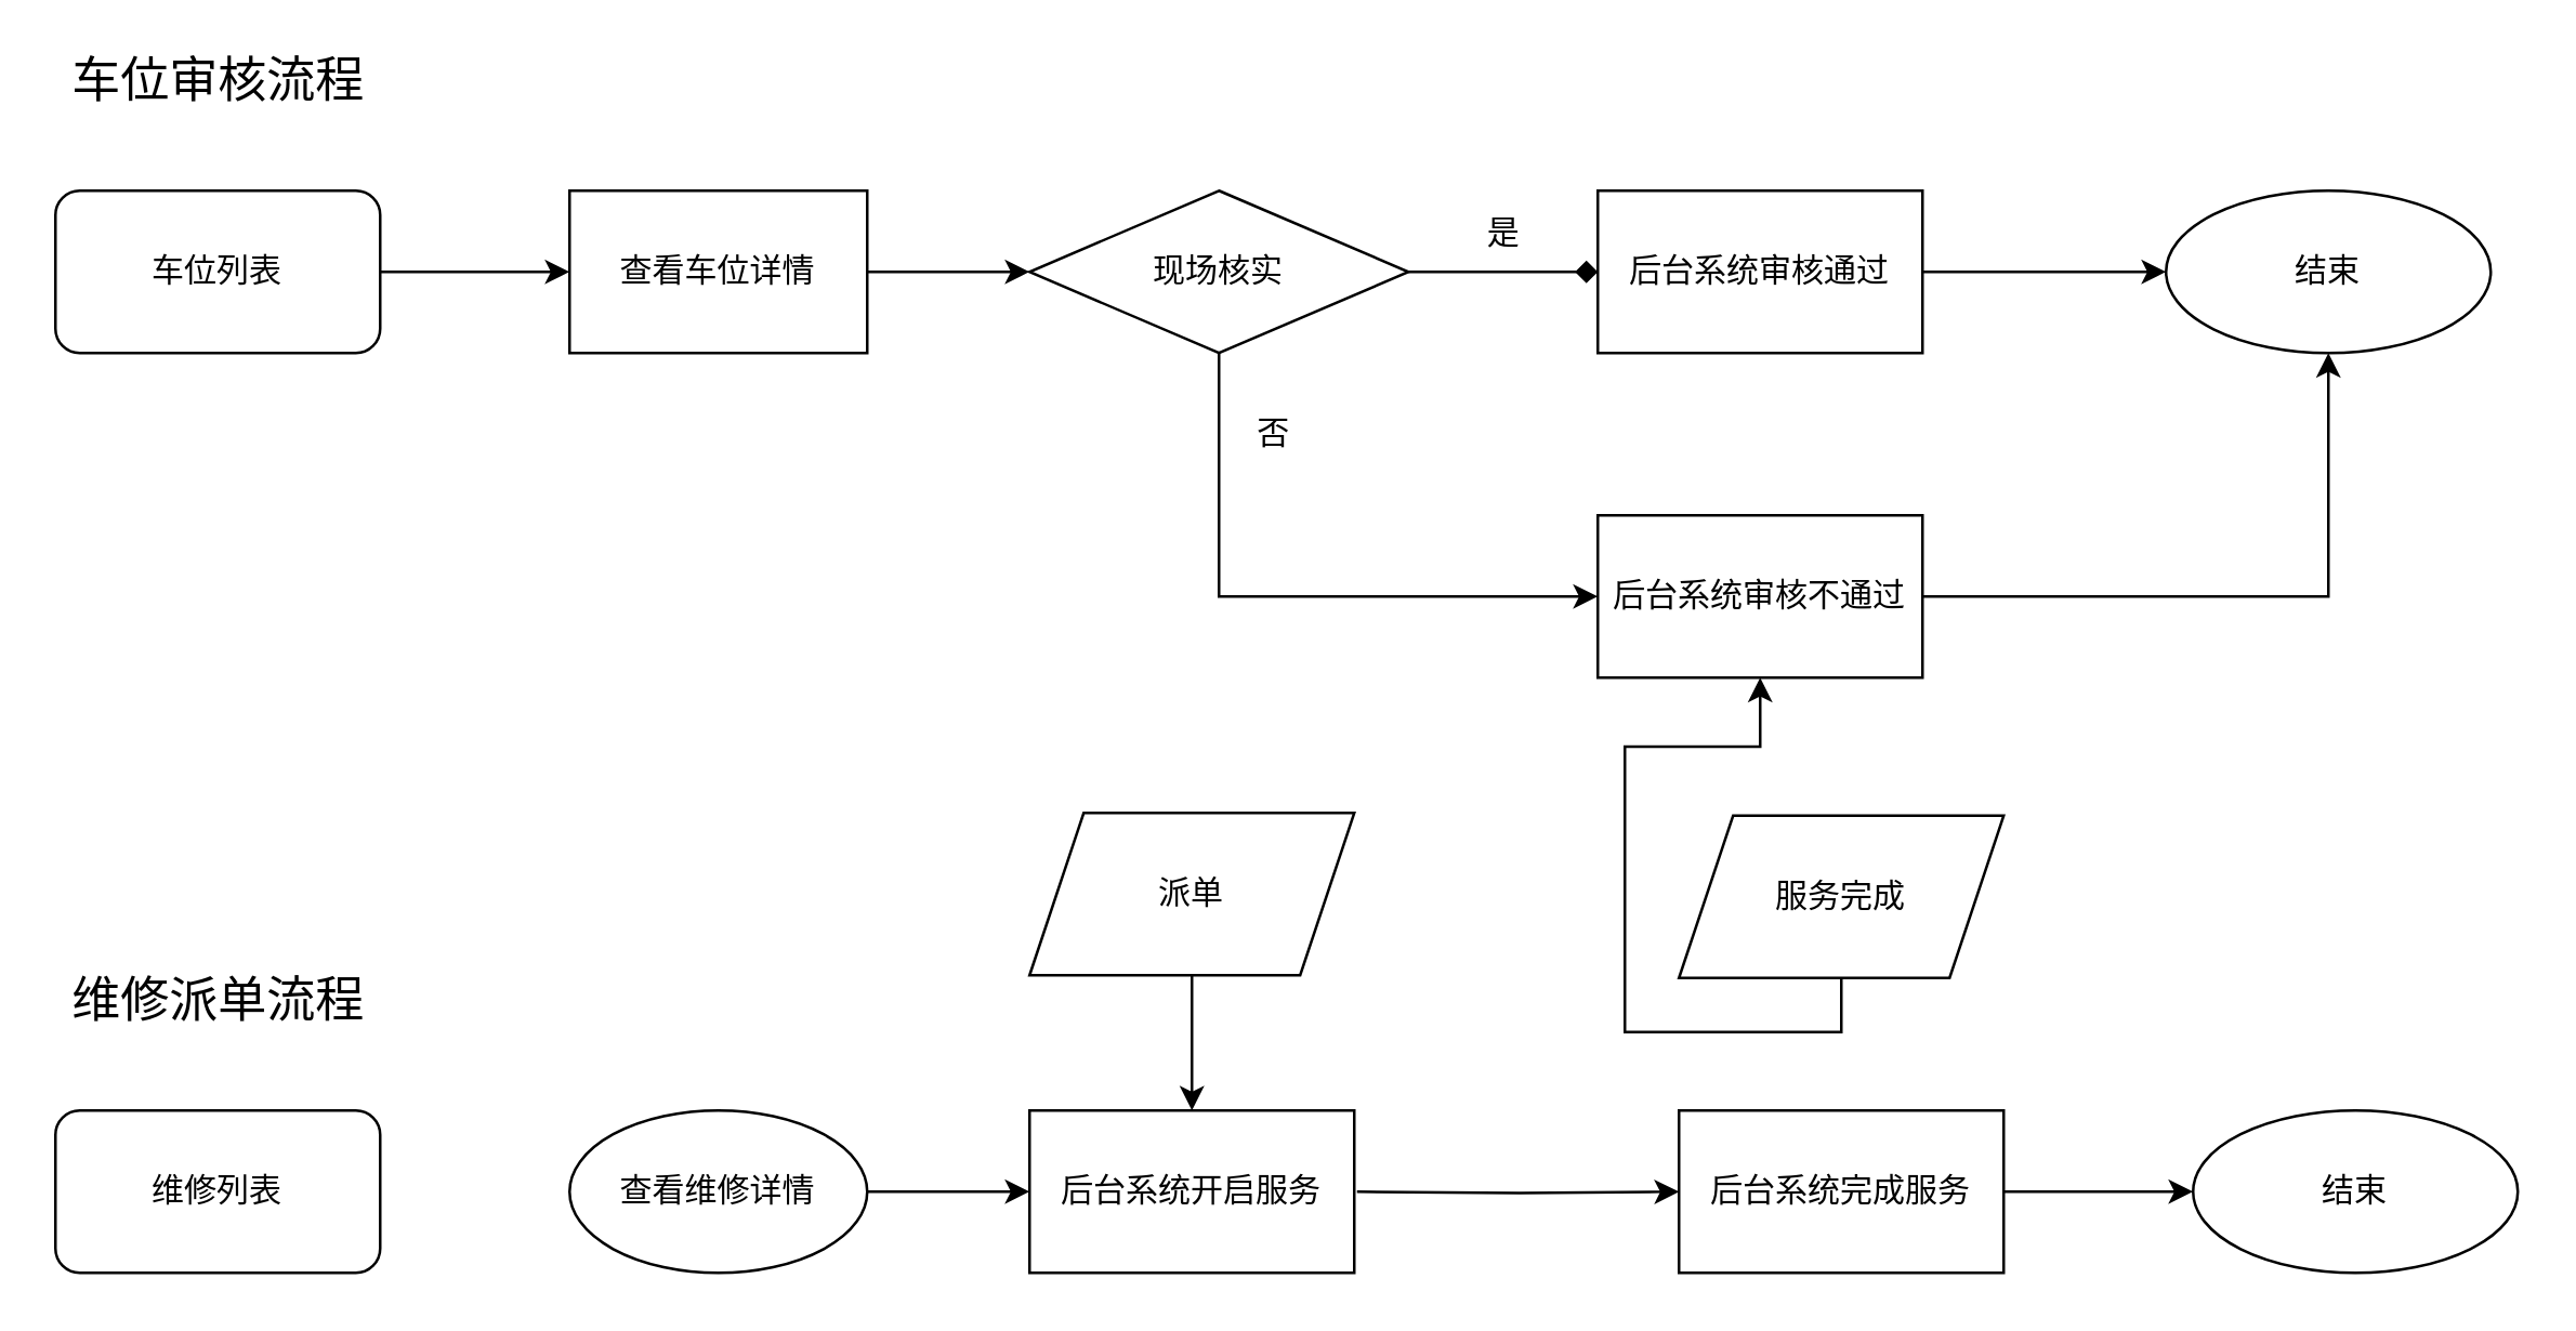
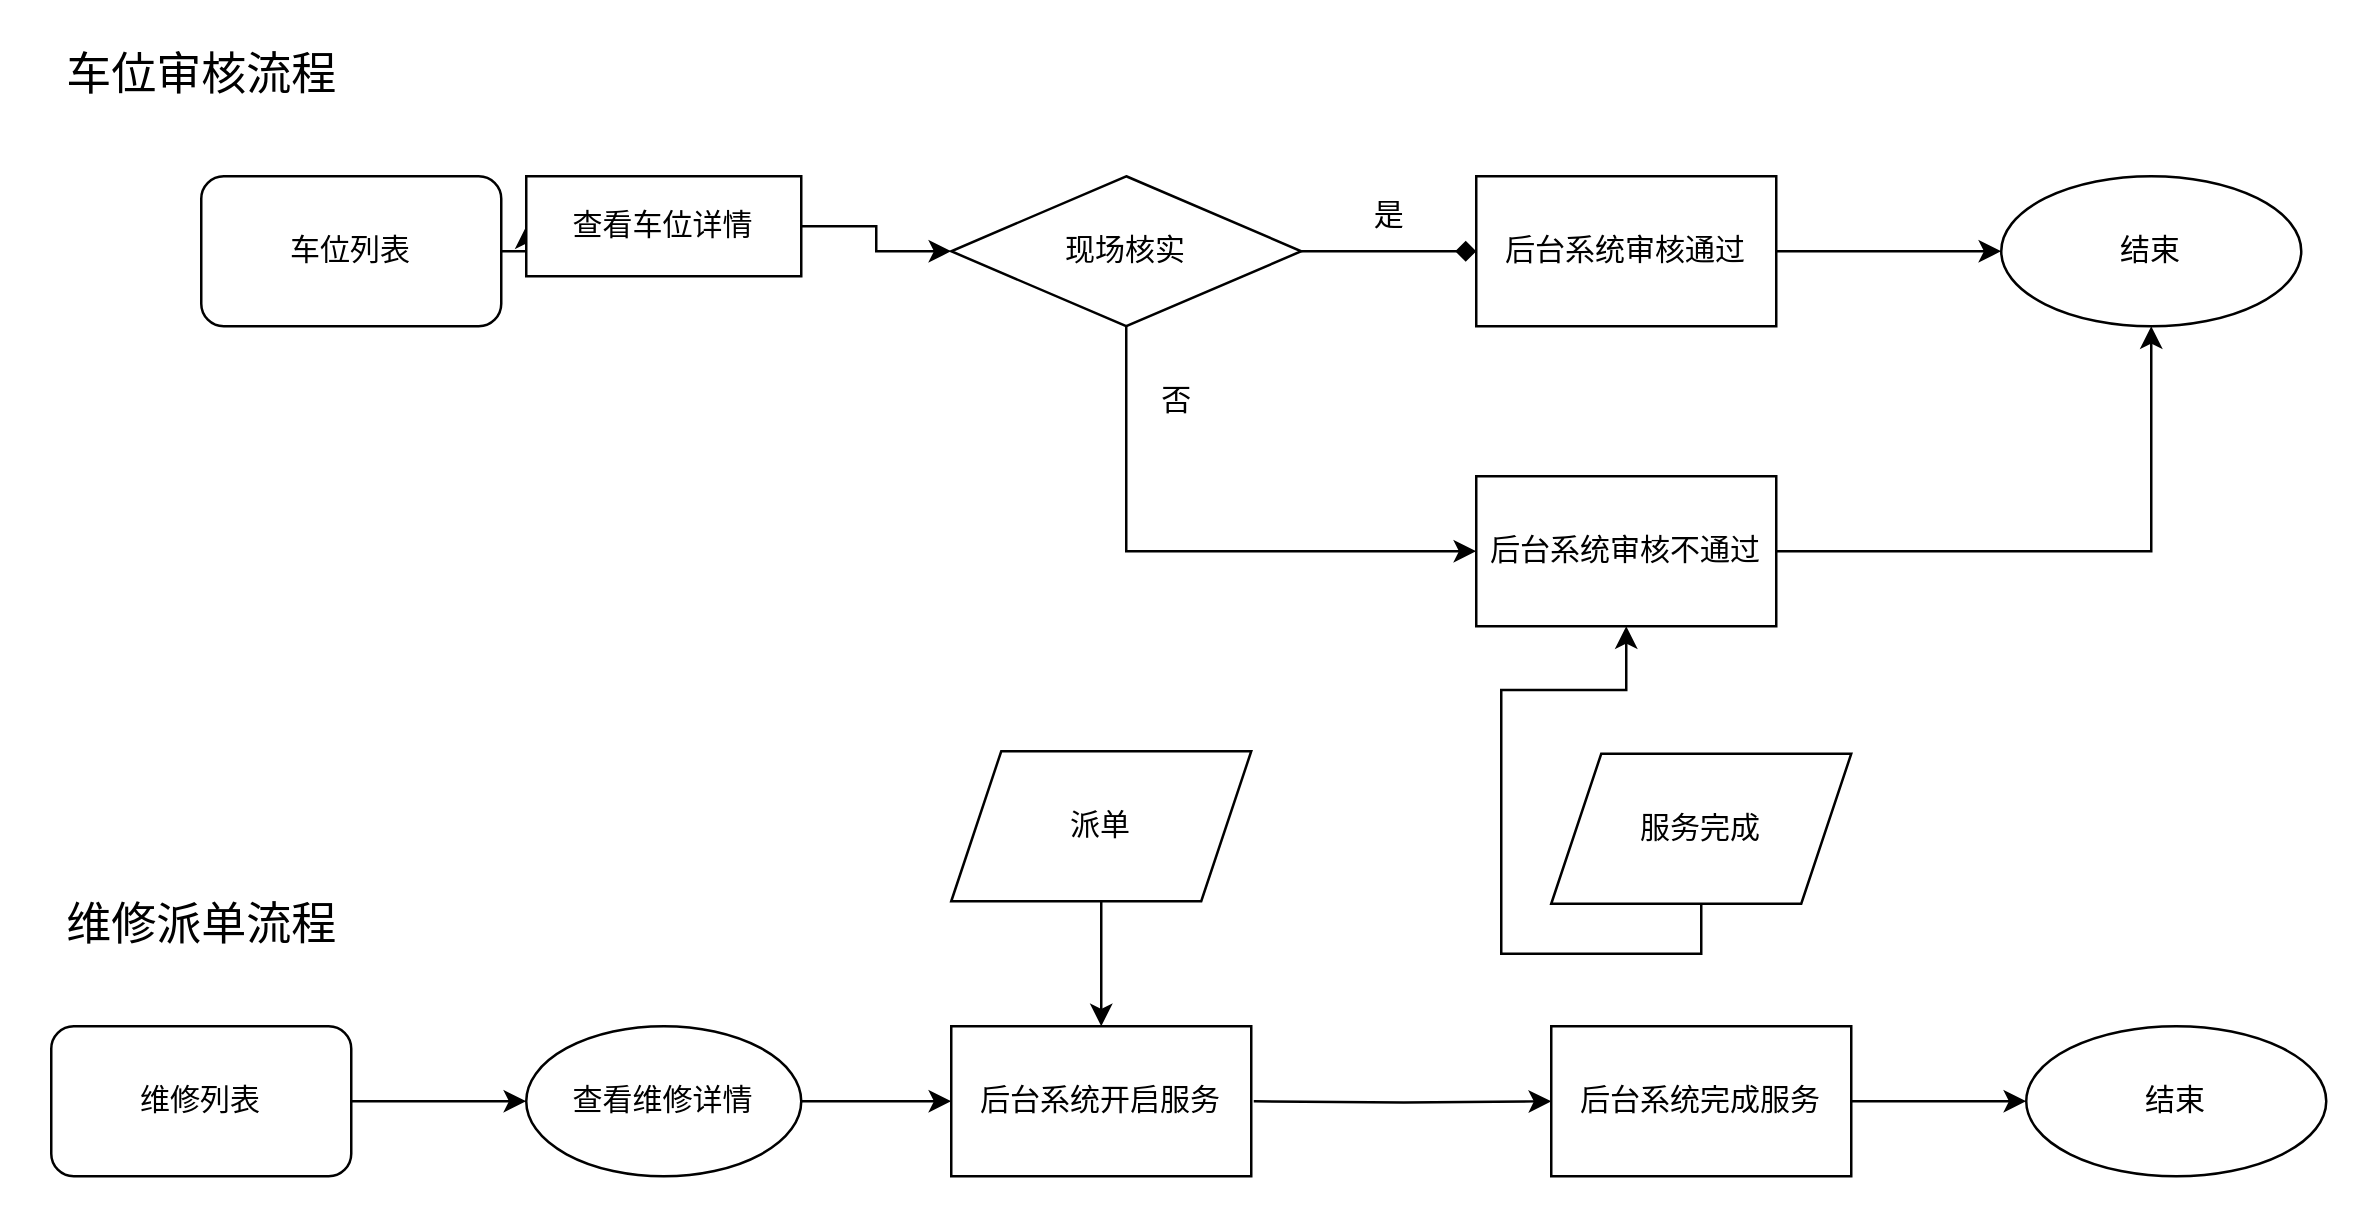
  <mxCell id="0" />
  <mxCell id="1" parent="0" />
  <mxCell id="2" value="&lt;span style=&quot;font-size: 18px&quot;&gt;车位审核流程&lt;/span&gt;" style="text;html=1;resizable=0;autosize=1;align=center;verticalAlign=middle;points=[];fillColor=none;strokeColor=none;rounded=0;strokeWidth=5;perimeterSpacing=5;" vertex="1" parent="1"><mxGeometry x="20" y="20" width="120" height="20" as="geometry" /></mxCell>
  <mxCell id="3" style="edgeStyle=orthogonalEdgeStyle;rounded=0;orthogonalLoop=1;jettySize=auto;html=1;exitX=1;exitY=0.5;exitDx=0;exitDy=0;entryX=0;entryY=0.5;entryDx=0;entryDy=0;" edge="1" parent="1" source="4" target="6"><mxGeometry relative="1" as="geometry" /></mxCell>
- <mxCell id="4" value="车位列表" style="rounded=1;whiteSpace=wrap;html=1;strokeWidth=1;" vertex="1" parent="1"><mxGeometry x="20" y="70" width="120" height="60" as="geometry" /></mxCell>
+ <mxCell id="4" value="车位列表" style="rounded=1;whiteSpace=wrap;html=1;strokeWidth=1;" vertex="1" parent="1"><mxGeometry x="80" y="70" width="120" height="60" as="geometry" /></mxCell>
  <mxCell id="5" style="edgeStyle=orthogonalEdgeStyle;rounded=0;orthogonalLoop=1;jettySize=auto;html=1;exitX=1;exitY=0.5;exitDx=0;exitDy=0;entryX=0;entryY=0.5;entryDx=0;entryDy=0;" edge="1" parent="1" source="6" target="9"><mxGeometry relative="1" as="geometry" /></mxCell>
- <mxCell id="6" value="查看车位详情" style="rounded=0;whiteSpace=wrap;html=1;strokeWidth=1;" vertex="1" parent="1"><mxGeometry x="210" y="70" width="110" height="60" as="geometry" /></mxCell>
+ <mxCell id="6" value="查看车位详情" style="rounded=0;whiteSpace=wrap;html=1;strokeWidth=1;" vertex="1" parent="1"><mxGeometry x="210" y="70" width="110" height="40" as="geometry" /></mxCell>
  <mxCell id="7" style="edgeStyle=orthogonalEdgeStyle;rounded=0;orthogonalLoop=1;jettySize=auto;html=1;exitX=1;exitY=0.5;exitDx=0;exitDy=0;entryX=0;entryY=0.5;entryDx=0;entryDy=0;endArrow=diamond;" edge="1" parent="1" source="9" target="11"><mxGeometry relative="1" as="geometry" /></mxCell>
  <mxCell id="8" style="edgeStyle=orthogonalEdgeStyle;rounded=0;orthogonalLoop=1;jettySize=auto;html=1;exitX=0.5;exitY=1;exitDx=0;exitDy=0;entryX=0;entryY=0.5;entryDx=0;entryDy=0;" edge="1" parent="1" source="9" target="15"><mxGeometry relative="1" as="geometry" /></mxCell>
  <mxCell id="9" value="&lt;span&gt;现场核实&lt;br&gt;&lt;/span&gt;" style="rhombus;whiteSpace=wrap;html=1;strokeWidth=1;" vertex="1" parent="1"><mxGeometry x="380" y="70" width="140" height="60" as="geometry" /></mxCell>
  <mxCell id="10" style="edgeStyle=orthogonalEdgeStyle;rounded=0;orthogonalLoop=1;jettySize=auto;html=1;exitX=1;exitY=0.5;exitDx=0;exitDy=0;" edge="1" parent="1" source="11"><mxGeometry relative="1" as="geometry"><mxPoint x="800" y="100" as="targetPoint" /></mxGeometry></mxCell>
  <mxCell id="11" value="后台系统审核通过" style="rounded=0;whiteSpace=wrap;html=1;strokeWidth=1;" vertex="1" parent="1"><mxGeometry x="590" y="70" width="120" height="60" as="geometry" /></mxCell>
  <mxCell id="12" value="是" style="text;html=1;resizable=0;autosize=1;align=center;verticalAlign=middle;points=[];fillColor=none;strokeColor=none;rounded=0;" vertex="1" parent="1"><mxGeometry x="540" y="76" width="30" height="20" as="geometry" /></mxCell>
  <mxCell id="13" value="结束" style="ellipse;whiteSpace=wrap;html=1;strokeWidth=1;" vertex="1" parent="1"><mxGeometry x="800" y="70" width="120" height="60" as="geometry" /></mxCell>
  <mxCell id="14" style="edgeStyle=orthogonalEdgeStyle;rounded=0;orthogonalLoop=1;jettySize=auto;html=1;exitX=1;exitY=0.5;exitDx=0;exitDy=0;entryX=0.5;entryY=1;entryDx=0;entryDy=0;" edge="1" parent="1" source="15" target="13"><mxGeometry relative="1" as="geometry" /></mxCell>
  <mxCell id="15" value="&lt;span&gt;后台系统审核不通过&lt;/span&gt;" style="rounded=0;whiteSpace=wrap;html=1;strokeWidth=1;" vertex="1" parent="1"><mxGeometry x="590" y="190" width="120" height="60" as="geometry" /></mxCell>
  <mxCell id="16" value="否" style="text;html=1;resizable=0;autosize=1;align=center;verticalAlign=middle;points=[];fillColor=none;strokeColor=none;rounded=0;" vertex="1" parent="1"><mxGeometry x="455" y="150" width="30" height="20" as="geometry" /></mxCell>
  <mxCell id="17" value="&lt;span style=&quot;font-size: 18px&quot;&gt;维修派单流程&lt;/span&gt;" style="text;html=1;resizable=0;autosize=1;align=center;verticalAlign=middle;points=[];fillColor=none;strokeColor=none;rounded=0;strokeWidth=5;perimeterSpacing=5;" vertex="1" parent="1"><mxGeometry x="20" y="360" width="120" height="20" as="geometry" /></mxCell>
+ <mxCell id="18" style="edgeStyle=orthogonalEdgeStyle;rounded=0;orthogonalLoop=1;jettySize=auto;html=1;exitX=1;exitY=0.5;exitDx=0;exitDy=0;entryX=0;entryY=0.5;entryDx=0;entryDy=0;" edge="1" source="19" target="21" parent="1"><mxGeometry relative="1" as="geometry" /></mxCell>
  <mxCell id="19" value="维修列表" style="rounded=1;whiteSpace=wrap;html=1;strokeWidth=1;" vertex="1" parent="1"><mxGeometry x="20" y="410" width="120" height="60" as="geometry" /></mxCell>
  <mxCell id="20" style="edgeStyle=orthogonalEdgeStyle;rounded=0;orthogonalLoop=1;jettySize=auto;html=1;exitX=1;exitY=0.5;exitDx=0;exitDy=0;entryX=0;entryY=0.5;entryDx=0;entryDy=0;" edge="1" source="21" parent="1"><mxGeometry relative="1" as="geometry"><mxPoint x="380" y="440" as="targetPoint" /></mxGeometry></mxCell>
  <mxCell id="21" value="查看维修详情" style="ellipse;whiteSpace=wrap;html=1;strokeWidth=1;" vertex="1" parent="1"><mxGeometry x="210" y="410" width="110" height="60" as="geometry" /></mxCell>
  <mxCell id="22" value="结束" style="ellipse;whiteSpace=wrap;html=1;strokeWidth=1;" vertex="1" parent="1"><mxGeometry x="810" y="410" width="120" height="60" as="geometry" /></mxCell>
  <mxCell id="23" value="后台系统开启服务" style="rounded=0;whiteSpace=wrap;html=1;strokeWidth=1;" vertex="1" parent="1"><mxGeometry x="380" y="410" width="120" height="60" as="geometry" /></mxCell>
  <mxCell id="24" style="edgeStyle=orthogonalEdgeStyle;rounded=0;orthogonalLoop=1;jettySize=auto;html=1;exitX=1;exitY=0.5;exitDx=0;exitDy=0;entryX=0;entryY=0.5;entryDx=0;entryDy=0;" edge="1" parent="1" source="25" target="22"><mxGeometry relative="1" as="geometry" /></mxCell>
  <mxCell id="25" value="后台系统完成服务" style="rounded=0;whiteSpace=wrap;html=1;strokeWidth=1;" vertex="1" parent="1"><mxGeometry x="620" y="410" width="120" height="60" as="geometry" /></mxCell>
  <mxCell id="26" style="edgeStyle=orthogonalEdgeStyle;rounded=0;orthogonalLoop=1;jettySize=auto;html=1;exitX=1;exitY=0.5;exitDx=0;exitDy=0;entryX=0;entryY=0.5;entryDx=0;entryDy=0;" edge="1" target="25" parent="1"><mxGeometry relative="1" as="geometry"><mxPoint x="501" y="440" as="sourcePoint" /></mxGeometry></mxCell>
  <mxCell id="27" style="edgeStyle=orthogonalEdgeStyle;rounded=0;orthogonalLoop=1;jettySize=auto;html=1;exitX=0.5;exitY=1;exitDx=0;exitDy=0;entryX=0.5;entryY=0;entryDx=0;entryDy=0;" edge="1" parent="1" source="28" target="23"><mxGeometry relative="1" as="geometry" /></mxCell>
  <mxCell id="28" value="&lt;span&gt;派单&lt;/span&gt;" style="shape=parallelogram;perimeter=parallelogramPerimeter;whiteSpace=wrap;html=1;fixedSize=1;strokeWidth=1;" vertex="1" parent="1"><mxGeometry x="380" y="300" width="120" height="60" as="geometry" /></mxCell>
  <mxCell id="29" style="edgeStyle=orthogonalEdgeStyle;rounded=0;orthogonalLoop=1;jettySize=auto;html=1;exitX=0.5;exitY=1;exitDx=0;exitDy=0;" edge="1" parent="1" source="30" target="15"><mxGeometry relative="1" as="geometry" /></mxCell>
  <mxCell id="30" value="服务完成" style="shape=parallelogram;perimeter=parallelogramPerimeter;whiteSpace=wrap;html=1;fixedSize=1;strokeWidth=1;" vertex="1" parent="1"><mxGeometry x="620" y="301" width="120" height="60" as="geometry" /></mxCell>
